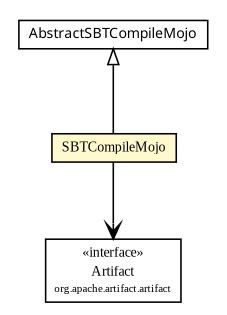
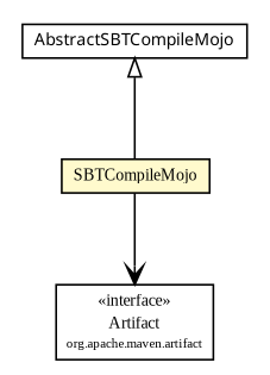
  digraph {
    fontname="Liberation Serif"
    node [fontcolor=black fontname="Liberation Serif" fontsize=9.0 shape=plaintext]
    edge [fontname="Liberation Serif" headport=p labelfontname=arial labelfontsize=10 tailport=p]
    n1 [label=<<table border="0" cellborder="1" cellspacing="0" cellpadding="2" port="p" bgcolor="lemonChiffon" href="./SBTCompileMojo.html"> 		<tr><td><table border="0" cellspacing="0" cellpadding="1"> 			<tr><td> SBTCompileMojo </td></tr> 		</table></td></tr> 		</table>>]
-   n2 [label=<<table border="0" cellborder="1" cellspacing="0" cellpadding="2" port="p" href="http://maven.apache.org/ref/2.2.1/maven-artifact/apidocs/org/apache/maven/artifact/Artifact.html"> 		<tr><td><table border="0" cellspacing="0" cellpadding="1"> 			<tr><td> &laquo;interface&raquo; </td></tr> 			<tr><td> Artifact </td></tr> 			<tr><td><font point-size="7.0"> org.apache.artifact.artifact </font></td></tr> 		</table></td></tr> 		</table>>]
+   n2 [label=<<table border="0" cellborder="1" cellspacing="0" cellpadding="2" port="p" href="http://maven.apache.org/ref/2.2.1/maven-artifact/apidocs/org/apache/maven/artifact/Artifact.html"> 		<tr><td><table border="0" cellspacing="0" cellpadding="1"> 			<tr><td> &laquo;interface&raquo; </td></tr> 			<tr><td> Artifact </td></tr> 			<tr><td><font point-size="7.0"> org.apache.maven.artifact </font></td></tr> 		</table></td></tr> 		</table>>]
    n3 [label=<<table border="0" cellborder="1" cellspacing="0" cellpadding="2" port="p" href="./AbstractSBTCompileMojo.html"> 		<tr><td><table border="0" cellspacing="0" cellpadding="1"> 			<tr><td><font face="ariali"> AbstractSBTCompileMojo </font></td></tr> 		</table></td></tr> 		</table>>]
    n1 -> n2 [arrowhead=open color=black fontcolor=black fontsize=10.0]
    n3 -> n1 [arrowtail=empty dir=back fontsize=10]
  }
